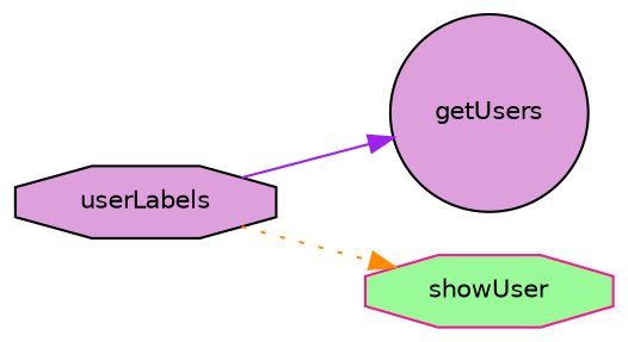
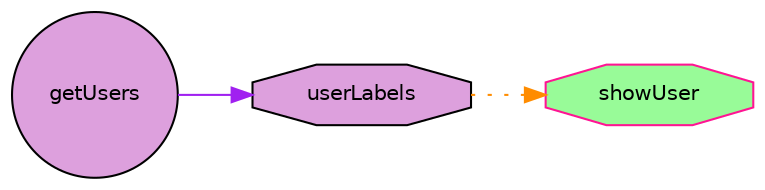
  digraph {
    rankdir=LR
    node [color=black fillcolor=plum fontname=Helvetica fontsize=10 shape=octagon style=filled]
    edge [fontname=Helvetica fontsize=10 labelfontname=Helvetica labelfontsize=10]
    n1 [fontcolor=black height=0.2 label=getUsers shape=circle width=0.4]
    n2 [height=0.2 label=userLabels width=0.4]
    n3 [color=deeppink fillcolor=palegreen height=0.2 label=showUser width=0.4]
-   n2 -> n1 [color=purple style=solid]
+   n1 -> n2 [color=purple style=solid]
    n2 -> n3 [color=darkorange style=dotted]
  }
